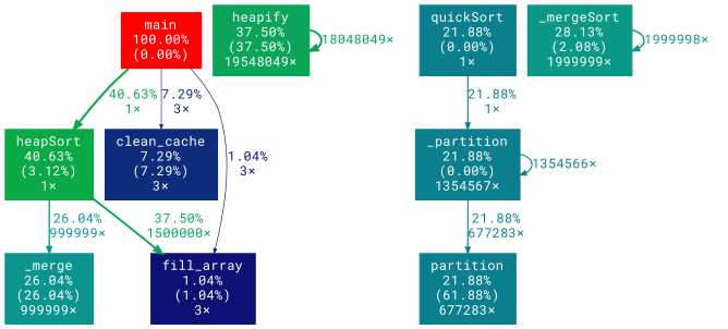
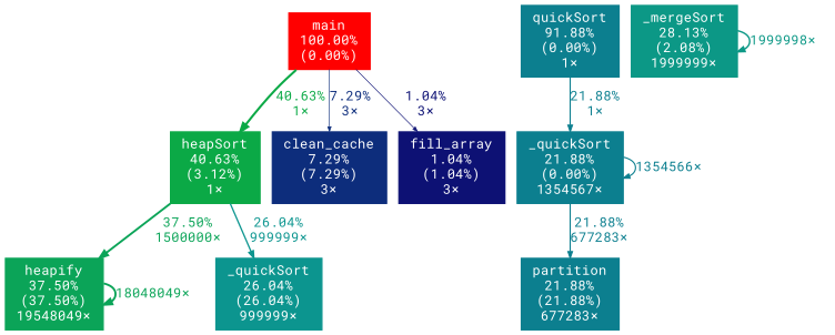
  digraph {
    fontname="Roboto Mono"
    nodesep=0.125
    ranksep=0.25
    node [color="#0c7f8f" fontcolor="#ffffff" fontname="Roboto Mono" fontsize=10.00 shape=box style=filled]
    edge [arrowsize=0.47 color="#0c7f8f" fontcolor="#0c7f8f" fontname="Roboto Mono" fontsize=10.00 labeldistance=0.88 penwidth=0.88]
    n1 [color="#ff0000" height=0 label="main\n100.00%\n(0.00%)" width=0]
    n2 [color="#0ba946" height=0 label="heapSort\n40.63%\n(3.12%)\n1×" width=0]
    n3 [color="#0d2d7c" height=0 label="clean_cache\n7.29%\n(7.29%)\n3×" width=0]
    n4 [color="#0d1174" height=0 label="fill_array\n1.04%\n(1.04%)\n3×" width=0]
    n5 [color="#0ba458" height=0 label="heapify\n37.50%\n(37.50%)\n19548049×" width=0]
-   n6 [color="#0c958f" height=0 label="_merge\n26.04%\n(26.04%)\n999999×" width=0]
-   n7 [height=0 label="quickSort\n21.88%\n(0.00%)\n1×" width=0]
-   n8 [height=0 label="_partition\n21.88%\n(0.00%)\n1354567×" width=0]
+   n6 [color="#0c958f" height=0 label="_quickSort\n26.04%\n(26.04%)\n999999×" width=0]
+   n7 [height=0 label="quickSort\n91.88%\n(0.00%)\n1×" width=0]
+   n8 [height=0 label="_quickSort\n21.88%\n(0.00%)\n1354567×" width=0]
    n9 [color="#0c9886" height=0 label="_mergeSort\n28.13%\n(2.08%)\n1999999×" width=0]
-   n10 [height=0 label="partition\n21.88%\n(61.88%)\n677283×" width=0]
+   n10 [height=0 label="partition\n21.88%\n(21.88%)\n677283×" width=0]
    n1 -> n2 [arrowsize=0.64 color="#0ba946" fontcolor="#0ba946" label="40.63%\n1×" labeldistance=1.63 penwidth=1.63]
    n1 -> n3 [arrowsize=0.35 color="#0d2d7c" fontcolor="#0d2d7c" label="7.29%\n3×" labeldistance=0.50 penwidth=0.50]
    n1 -> n4 [arrowsize=0.35 color="#0d1174" fontcolor="#0d1174" label="1.04%\n3×" labeldistance=0.50 penwidth=0.50]
-   n2 -> n4 [arrowsize=0.61 color="#0ba458" fontcolor="#0ba458" label="37.50%\n1500000×" labeldistance=1.50 penwidth=1.50]
+   n2 -> n5 [arrowsize=0.61 color="#0ba458" fontcolor="#0ba458" label="37.50%\n1500000×" labeldistance=1.50 penwidth=1.50]
    n2 -> n6 [arrowsize=0.51 color="#0c958f" fontcolor="#0c958f" label="26.04%\n999999×" labeldistance=1.04 penwidth=1.04]
    n5 -> n5 [arrowsize=0.61 color="#0ba458" fontcolor="#0ba458" label="18048049×" labeldistance=1.50 penwidth=1.50]
    n7 -> n8 [label="21.88%\n1×"]
    n8 -> n8 [label="1354566×"]
    n8 -> n10 [label="21.88%\n677283×"]
    n9 -> n9 [arrowsize=0.53 color="#0c9886" fontcolor="#0c9886" label="1999998×" labeldistance=1.13 penwidth=1.13]
  }
